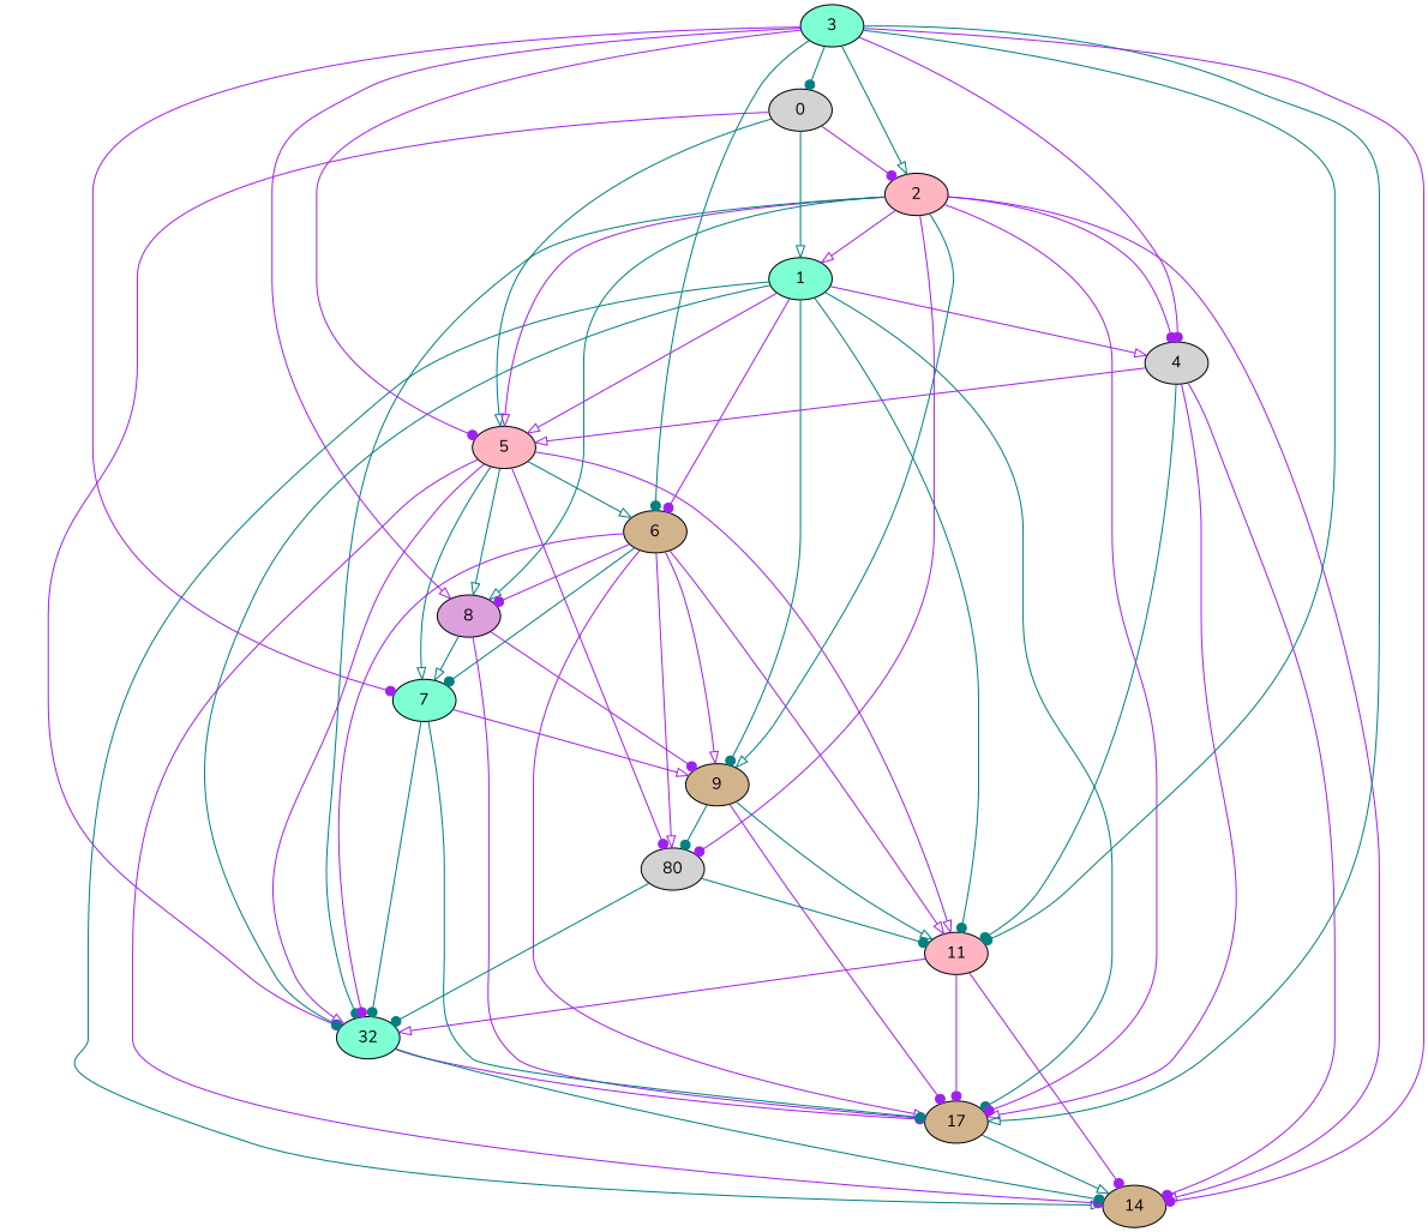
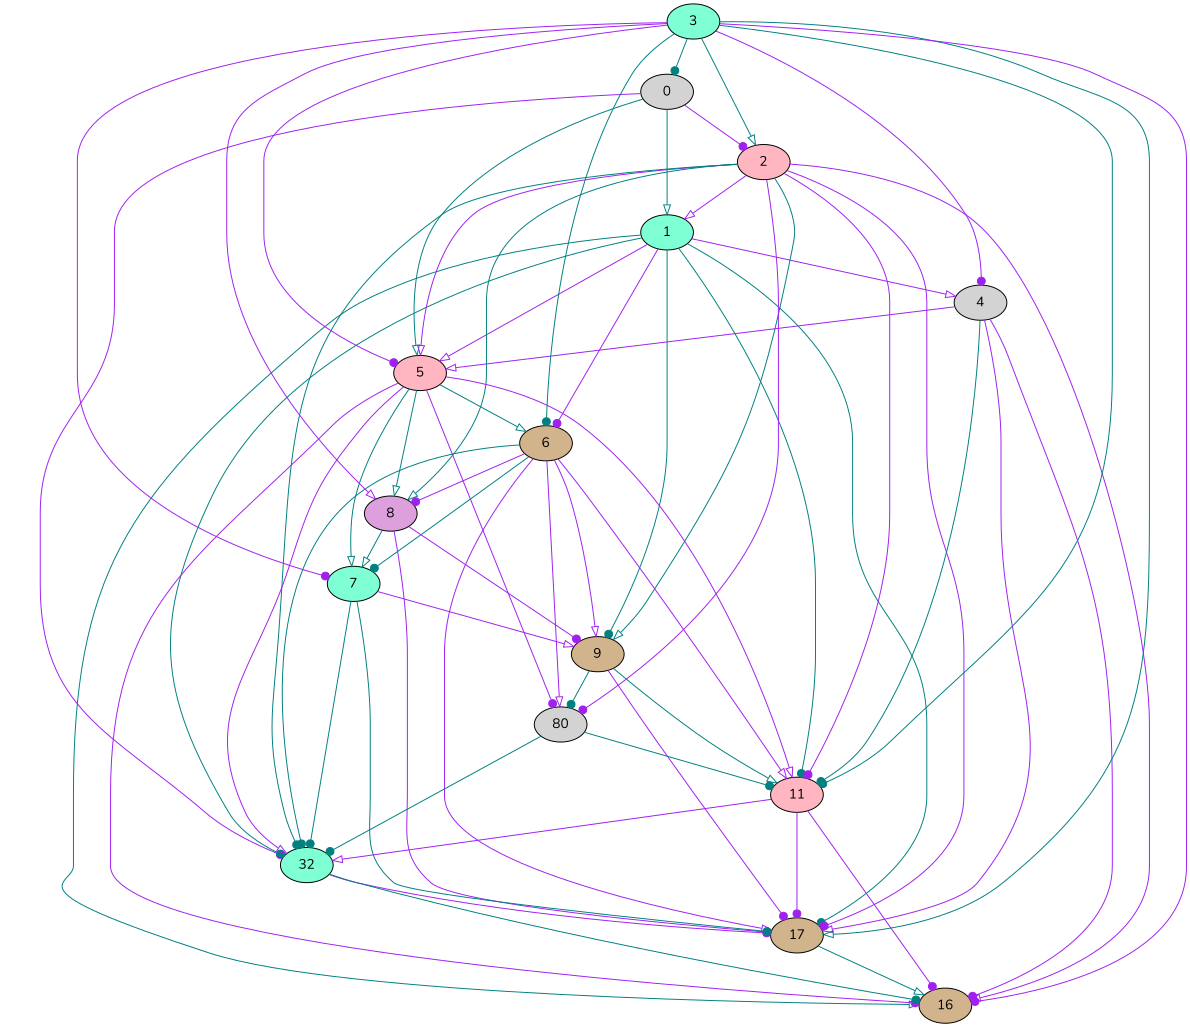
  digraph {
    fontname=Nunito
    node [fillcolor=aquamarine fontname=Nunito style=filled]
    edge [arrowhead=dot color=purple fontname=Nunito]
    0 [fillcolor=lightgrey]
    1
    2 [fillcolor=lightpink]
    5 [fillcolor=lightpink]
    n5 [label=32]
    4 [fillcolor=lightgrey]
    6 [fillcolor=tan]
    9 [fillcolor=tan]
    11 [fillcolor=lightpink]
    n10 [fillcolor=tan label=17]
-   14 [fillcolor=tan]
+   14 [fillcolor=tan label=16]
    8 [fillcolor=plum]
    n13 [fillcolor=lightgrey label=80]
    7
    3
    0 -> 1 [arrowhead=onormal color=teal]
    0 -> 2
    0 -> 5 [arrowhead=onormal color=teal]
    0 -> n5
    1 -> 5 [arrowhead=onormal]
    1 -> n5 [color=teal]
    1 -> 4 [arrowhead=onormal]
    1 -> 6
    1 -> 9 [color=teal]
    1 -> 11 [color=teal]
    1 -> n10 [color=teal]
    1 -> 14 [arrowhead=onormal color=teal]
    2 -> 1 [arrowhead=onormal]
    2 -> 5 [arrowhead=onormal]
    2 -> n5 [color=teal]
    2 -> 9 [arrowhead=onormal color=teal]
-   2 -> 4
+   2 -> 11
    2 -> n10
    2 -> 14 [arrowhead=onormal]
    2 -> 8 [arrowhead=onormal color=teal]
    2 -> n13
    5 -> n5 [arrowhead=onormal]
    5 -> 6 [arrowhead=onormal color=teal]
    5 -> 11 [arrowhead=onormal]
    5 -> 14
    5 -> 8 [arrowhead=onormal color=teal]
    5 -> n13
    5 -> 7 [arrowhead=onormal color=teal]
    n5 -> n10
    n5 -> 14 [color=teal]
    4 -> 5 [arrowhead=onormal]
    4 -> 11 [color=teal]
    4 -> n10 [arrowhead=onormal]
    4 -> 14
-   6 -> n5
+   6 -> n5 [color=teal]
    6 -> 9 [arrowhead=onormal]
    6 -> 11 [arrowhead=onormal]
    6 -> n10 [arrowhead=onormal]
    6 -> 8
    6 -> n13 [arrowhead=onormal]
    6 -> 7 [color=teal]
    9 -> 11 [arrowhead=onormal color=teal]
    9 -> n10
    9 -> n13 [color=teal]
    11 -> n5 [arrowhead=onormal]
    11 -> n10
    11 -> 14
    n10 -> 14 [arrowhead=onormal color=teal]
    8 -> 9
    8 -> n10
    8 -> 7 [arrowhead=onormal color=teal]
    n13 -> n5 [color=teal]
    n13 -> 11 [color=teal]
    7 -> n5 [color=teal]
    7 -> 9 [arrowhead=onormal]
    7 -> n10 [color=teal]
    3 -> 0 [color=teal]
    3 -> 2 [arrowhead=onormal color=teal]
    3 -> 5
    3 -> 4
    3 -> 6 [color=teal]
    3 -> 11 [color=teal]
    3 -> n10 [arrowhead=onormal color=teal]
    3 -> 14
    3 -> 8 [arrowhead=onormal]
    3 -> 7
  }
